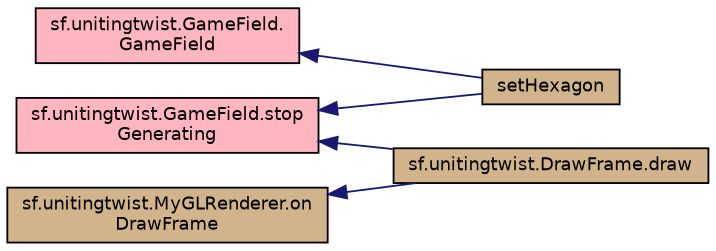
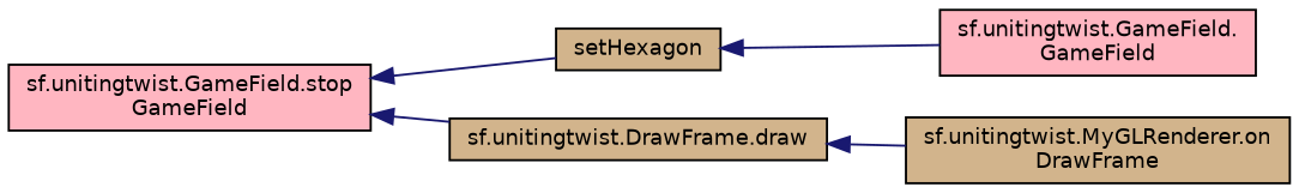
  digraph {
    rankdir=LR
    node [color=black fillcolor=tan fontname=Helvetica fontsize=10 shape=record style=filled]
    edge [color=midnightblue dir=back fontname=Helvetica fontsize=10 labelfontname=Helvetica labelfontsize=10 style=solid]
    n1 [fontcolor=black height=0.2 label=setHexagon width=0.4]
    n2 [fillcolor=lightpink height=0.2 label="sf.unitingtwist.GameField.\lGameField" width=0.4]
-   n3 [fillcolor=lightpink height=0.2 label="sf.unitingtwist.GameField.stop\lGenerating" width=0.4]
+   n3 [fillcolor=lightpink height=0.2 label="sf.unitingtwist.GameField.stop\lGameField" width=0.4]
    n4 [height=0.2 label="sf.unitingtwist.DrawFrame.draw" width=0.4]
    n5 [height=0.2 label="sf.unitingtwist.MyGLRenderer.on\lDrawFrame" width=0.4]
-   n2 -> n1
+   n1 -> n2
    n3 -> n1
    n3 -> n4
-   n5 -> n4
+   n4 -> n5
  }
